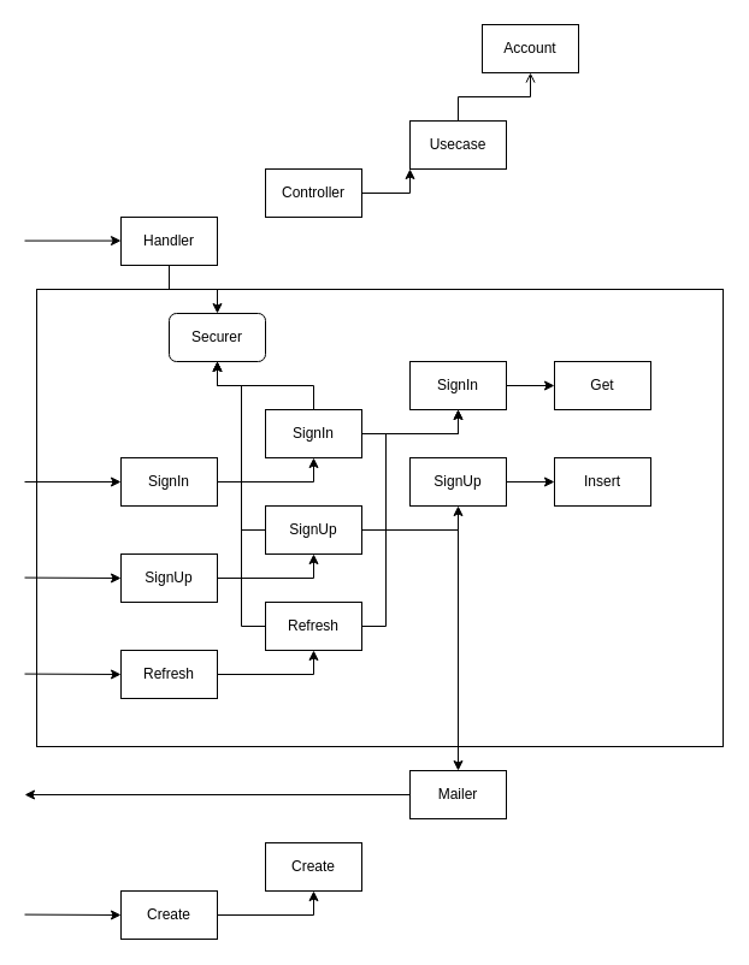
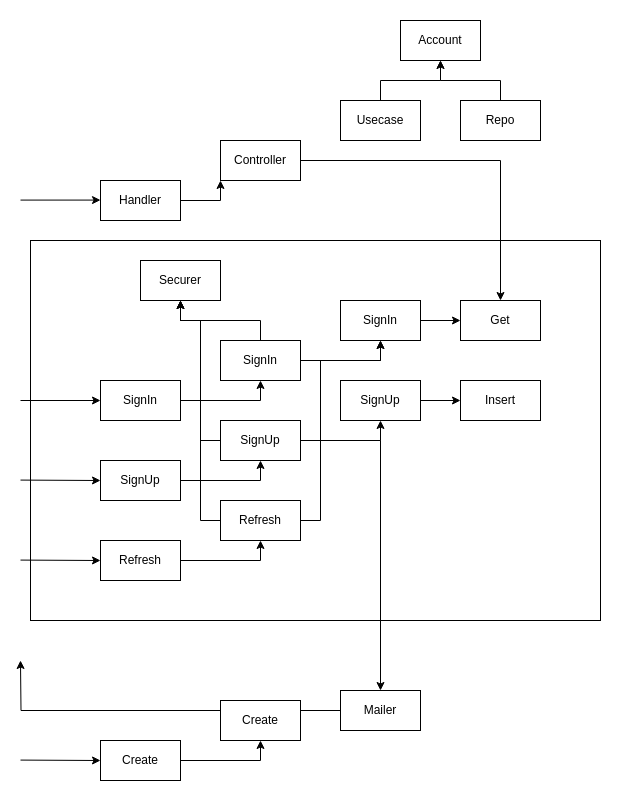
  <mxCell id="0" />
  <mxCell id="1" parent="0" />
  <mxCell id="2" value="" style="rounded=0;whiteSpace=wrap;html=1;" vertex="1" parent="1"><mxGeometry x="30" y="240" width="570" height="380" as="geometry" /></mxCell>
  <mxCell id="3" value="Account" style="rounded=0;whiteSpace=wrap;html=1;" parent="1" vertex="1"><mxGeometry x="400" y="20" width="80" height="40" as="geometry" /></mxCell>
+ <mxCell id="4" style="edgeStyle=orthogonalEdgeStyle;rounded=0;orthogonalLoop=1;jettySize=auto;html=1;entryX=0.5;entryY=1;entryDx=0;entryDy=0;" parent="1" source="5" target="3" edge="1"><mxGeometry relative="1" as="geometry" /></mxCell>
+ <mxCell id="5" value="Repo" style="rounded=0;whiteSpace=wrap;html=1;" parent="1" vertex="1"><mxGeometry x="460" y="100" width="80" height="40" as="geometry" /></mxCell>
  <mxCell id="6" style="edgeStyle=orthogonalEdgeStyle;rounded=0;orthogonalLoop=1;jettySize=auto;html=1;entryX=0.5;entryY=1;entryDx=0;entryDy=0;endArrow=open;" parent="1" source="7" target="3" edge="1"><mxGeometry relative="1" as="geometry" /></mxCell>
  <mxCell id="7" value="Usecase" style="rounded=0;whiteSpace=wrap;html=1;" parent="1" vertex="1"><mxGeometry x="340" y="100" width="80" height="40" as="geometry" /></mxCell>
- <mxCell id="8" style="edgeStyle=orthogonalEdgeStyle;rounded=0;orthogonalLoop=1;jettySize=auto;html=1;entryX=0;entryY=1;entryDx=0;entryDy=0;" parent="1" source="9" target="7" edge="1"><mxGeometry relative="1" as="geometry" /></mxCell>
+ <mxCell id="8" style="edgeStyle=orthogonalEdgeStyle;rounded=0;orthogonalLoop=1;jettySize=auto;html=1;" parent="1" source="9" target="32" edge="1"><mxGeometry relative="1" as="geometry" /></mxCell>
  <mxCell id="9" value="Controller" style="rounded=0;whiteSpace=wrap;html=1;" parent="1" vertex="1"><mxGeometry x="220" y="140" width="80" height="40" as="geometry" /></mxCell>
- <mxCell id="10" style="edgeStyle=orthogonalEdgeStyle;rounded=0;orthogonalLoop=1;jettySize=auto;html=1;" parent="1" source="11" target="38" edge="1"><mxGeometry relative="1" as="geometry" /></mxCell>
+ <mxCell id="10" style="edgeStyle=orthogonalEdgeStyle;rounded=0;orthogonalLoop=1;jettySize=auto;html=1;entryX=0;entryY=1;entryDx=0;entryDy=0;" parent="1" source="11" target="9" edge="1"><mxGeometry relative="1" as="geometry" /></mxCell>
  <mxCell id="11" value="Handler" style="rounded=0;whiteSpace=wrap;html=1;" parent="1" vertex="1"><mxGeometry x="100" y="180" width="80" height="40" as="geometry" /></mxCell>
  <mxCell id="12" style="edgeStyle=orthogonalEdgeStyle;rounded=0;orthogonalLoop=1;jettySize=auto;html=1;entryX=0;entryY=0.5;entryDx=0;entryDy=0;" edge="1" parent="1" source="13" target="32"><mxGeometry relative="1" as="geometry" /></mxCell>
  <mxCell id="13" value="SignIn" style="rounded=0;whiteSpace=wrap;html=1;" vertex="1" parent="1"><mxGeometry x="340" y="300" width="80" height="40" as="geometry" /></mxCell>
  <mxCell id="14" style="edgeStyle=orthogonalEdgeStyle;rounded=0;orthogonalLoop=1;jettySize=auto;html=1;entryX=0;entryY=0.5;entryDx=0;entryDy=0;" edge="1" parent="1" source="15" target="33"><mxGeometry relative="1" as="geometry" /></mxCell>
  <mxCell id="15" value="SignUp" style="rounded=0;whiteSpace=wrap;html=1;" vertex="1" parent="1"><mxGeometry x="340" y="380" width="80" height="40" as="geometry" /></mxCell>
  <mxCell id="16" style="edgeStyle=orthogonalEdgeStyle;rounded=0;orthogonalLoop=1;jettySize=auto;html=1;entryX=0.5;entryY=1;entryDx=0;entryDy=0;" edge="1" parent="1" source="18" target="13"><mxGeometry relative="1" as="geometry" /></mxCell>
  <mxCell id="17" style="edgeStyle=orthogonalEdgeStyle;rounded=0;orthogonalLoop=1;jettySize=auto;html=1;entryX=0.5;entryY=1;entryDx=0;entryDy=0;" edge="1" parent="1" source="18" target="38"><mxGeometry relative="1" as="geometry" /></mxCell>
  <mxCell id="18" value="SignIn" style="rounded=0;whiteSpace=wrap;html=1;" vertex="1" parent="1"><mxGeometry x="220" y="340" width="80" height="40" as="geometry" /></mxCell>
  <mxCell id="19" style="edgeStyle=orthogonalEdgeStyle;rounded=0;orthogonalLoop=1;jettySize=auto;html=1;entryX=0.5;entryY=1;entryDx=0;entryDy=0;" edge="1" parent="1" source="22" target="15"><mxGeometry relative="1" as="geometry" /></mxCell>
  <mxCell id="20" style="edgeStyle=orthogonalEdgeStyle;rounded=0;orthogonalLoop=1;jettySize=auto;html=1;entryX=0.5;entryY=1;entryDx=0;entryDy=0;" edge="1" parent="1" source="22" target="38"><mxGeometry relative="1" as="geometry"><Array as="points"><mxPoint x="200" y="440" /><mxPoint x="200" y="320" /><mxPoint x="180" y="320" /></Array></mxGeometry></mxCell>
  <mxCell id="21" style="edgeStyle=orthogonalEdgeStyle;rounded=0;orthogonalLoop=1;jettySize=auto;html=1;entryX=0.5;entryY=0;entryDx=0;entryDy=0;" edge="1" parent="1" source="22" target="43"><mxGeometry relative="1" as="geometry" /></mxCell>
  <mxCell id="22" value="SignUp" style="rounded=0;whiteSpace=wrap;html=1;" vertex="1" parent="1"><mxGeometry x="220" y="420" width="80" height="40" as="geometry" /></mxCell>
  <mxCell id="23" style="edgeStyle=orthogonalEdgeStyle;rounded=0;orthogonalLoop=1;jettySize=auto;html=1;entryX=0.5;entryY=1;entryDx=0;entryDy=0;" edge="1" parent="1" source="25" target="13"><mxGeometry relative="1" as="geometry"><Array as="points"><mxPoint x="320" y="520" /><mxPoint x="320" y="360" /><mxPoint x="380" y="360" /></Array></mxGeometry></mxCell>
  <mxCell id="24" style="edgeStyle=orthogonalEdgeStyle;rounded=0;orthogonalLoop=1;jettySize=auto;html=1;entryX=0.5;entryY=1;entryDx=0;entryDy=0;" edge="1" parent="1" source="25" target="38"><mxGeometry relative="1" as="geometry"><Array as="points"><mxPoint x="200" y="520" /><mxPoint x="200" y="320" /><mxPoint x="180" y="320" /></Array></mxGeometry></mxCell>
  <mxCell id="25" value="Refresh" style="rounded=0;whiteSpace=wrap;html=1;" vertex="1" parent="1"><mxGeometry x="220" y="500" width="80" height="40" as="geometry" /></mxCell>
  <mxCell id="26" style="edgeStyle=orthogonalEdgeStyle;rounded=0;orthogonalLoop=1;jettySize=auto;html=1;entryX=0.5;entryY=1;entryDx=0;entryDy=0;" edge="1" parent="1" source="27" target="18"><mxGeometry relative="1" as="geometry" /></mxCell>
  <mxCell id="27" value="SignIn" style="rounded=0;whiteSpace=wrap;html=1;" vertex="1" parent="1"><mxGeometry x="100" y="380" width="80" height="40" as="geometry" /></mxCell>
  <mxCell id="28" style="edgeStyle=orthogonalEdgeStyle;rounded=0;orthogonalLoop=1;jettySize=auto;html=1;entryX=0.5;entryY=1;entryDx=0;entryDy=0;" edge="1" parent="1" source="29" target="22"><mxGeometry relative="1" as="geometry" /></mxCell>
  <mxCell id="29" value="SignUp" style="rounded=0;whiteSpace=wrap;html=1;" vertex="1" parent="1"><mxGeometry x="100" y="460" width="80" height="40" as="geometry" /></mxCell>
  <mxCell id="30" style="edgeStyle=orthogonalEdgeStyle;rounded=0;orthogonalLoop=1;jettySize=auto;html=1;entryX=0.5;entryY=1;entryDx=0;entryDy=0;" edge="1" parent="1" source="31" target="25"><mxGeometry relative="1" as="geometry" /></mxCell>
  <mxCell id="31" value="Refresh" style="rounded=0;whiteSpace=wrap;html=1;" vertex="1" parent="1"><mxGeometry x="100" y="540" width="80" height="40" as="geometry" /></mxCell>
  <mxCell id="32" value="Get" style="rounded=0;whiteSpace=wrap;html=1;" vertex="1" parent="1"><mxGeometry x="460" y="300" width="80" height="40" as="geometry" /></mxCell>
  <mxCell id="33" value="Insert" style="rounded=0;whiteSpace=wrap;html=1;" vertex="1" parent="1"><mxGeometry x="460" y="380" width="80" height="40" as="geometry" /></mxCell>
  <mxCell id="34" value="" style="endArrow=classic;html=1;entryX=0;entryY=0.5;entryDx=0;entryDy=0;" edge="1" parent="1" target="27"><mxGeometry width="50" height="50" relative="1" as="geometry"><mxPoint x="20" y="400" as="sourcePoint" /><mxPoint x="70" y="350" as="targetPoint" /></mxGeometry></mxCell>
  <mxCell id="35" value="" style="endArrow=classic;html=1;entryX=0;entryY=0.5;entryDx=0;entryDy=0;" edge="1" parent="1" target="29"><mxGeometry width="50" height="50" relative="1" as="geometry"><mxPoint x="20" y="479.58" as="sourcePoint" /><mxPoint x="100" y="479.58" as="targetPoint" /></mxGeometry></mxCell>
  <mxCell id="36" value="" style="endArrow=classic;html=1;entryX=0;entryY=0.5;entryDx=0;entryDy=0;" edge="1" parent="1" target="31"><mxGeometry width="50" height="50" relative="1" as="geometry"><mxPoint x="20" y="559.58" as="sourcePoint" /><mxPoint x="100" y="559.58" as="targetPoint" /></mxGeometry></mxCell>
  <mxCell id="37" value="" style="endArrow=classic;html=1;entryX=0;entryY=0.5;entryDx=0;entryDy=0;" edge="1" parent="1"><mxGeometry width="50" height="50" relative="1" as="geometry"><mxPoint x="20" y="199.58" as="sourcePoint" /><mxPoint x="100" y="199.58" as="targetPoint" /></mxGeometry></mxCell>
- <mxCell id="38" value="Securer" style="whiteSpace=wrap;html=1;rounded=1;" vertex="1" parent="1"><mxGeometry x="140" y="260" width="80" height="40" as="geometry" /></mxCell>
+ <mxCell id="38" value="Securer" style="rounded=0;whiteSpace=wrap;html=1;" vertex="1" parent="1"><mxGeometry x="140" y="260" width="80" height="40" as="geometry" /></mxCell>
  <mxCell id="39" style="edgeStyle=orthogonalEdgeStyle;rounded=0;orthogonalLoop=1;jettySize=auto;html=1;entryX=0.5;entryY=1;entryDx=0;entryDy=0;" edge="1" parent="1" source="40" target="44"><mxGeometry relative="1" as="geometry" /></mxCell>
  <mxCell id="40" value="Create" style="rounded=0;whiteSpace=wrap;html=1;" vertex="1" parent="1"><mxGeometry x="100" y="740" width="80" height="40" as="geometry" /></mxCell>
  <mxCell id="41" value="" style="endArrow=classic;html=1;entryX=0;entryY=0.5;entryDx=0;entryDy=0;" edge="1" parent="1" target="40"><mxGeometry width="50" height="50" relative="1" as="geometry"><mxPoint x="20" y="759.58" as="sourcePoint" /><mxPoint x="100" y="759.58" as="targetPoint" /></mxGeometry></mxCell>
  <mxCell id="42" style="edgeStyle=orthogonalEdgeStyle;rounded=0;orthogonalLoop=1;jettySize=auto;html=1;" edge="1" parent="1" source="43"><mxGeometry relative="1" as="geometry"><mxPoint x="20" y="660" as="targetPoint" /></mxGeometry></mxCell>
- <mxCell id="43" value="Mailer" style="rounded=0;whiteSpace=wrap;html=1;" vertex="1" parent="1"><mxGeometry x="340" y="640" width="80" height="40" as="geometry" /></mxCell>
+ <mxCell id="43" value="Mailer" style="rounded=0;whiteSpace=wrap;html=1;" vertex="1" parent="1"><mxGeometry x="340" y="690" width="80" height="40" as="geometry" /></mxCell>
  <mxCell id="44" value="Create" style="rounded=0;whiteSpace=wrap;html=1;" vertex="1" parent="1"><mxGeometry x="220" y="700" width="80" height="40" as="geometry" /></mxCell>
